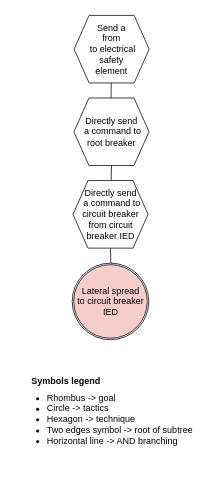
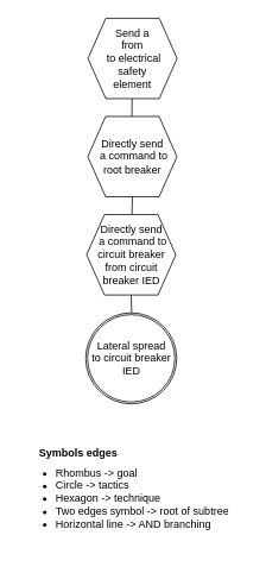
  <mxCell id="0" />
  <mxCell id="1" parent="0" />
- <mxCell id="2" value="&lt;font style=&quot;font-size: 12px&quot;&gt;Symbols legend&lt;/font&gt;" style="text;strokeColor=none;fillColor=none;html=1;fontSize=24;fontStyle=1;verticalAlign=middle;align=center;" parent="1" vertex="1"><mxGeometry x="37" y="484" width="100" height="40" as="geometry" /></mxCell>
+ <mxCell id="2" value="&lt;font style=&quot;font-size: 12px&quot;&gt;Symbols edges&lt;/font&gt;" style="text;strokeColor=none;fillColor=none;html=1;fontSize=24;fontStyle=1;verticalAlign=middle;align=center;" parent="1" vertex="1"><mxGeometry x="37" y="484" width="100" height="40" as="geometry" /></mxCell>
  <mxCell id="3" value="&lt;ul&gt;&lt;li&gt;&lt;span&gt;Rhombus -&amp;gt; goal&lt;/span&gt;&lt;/li&gt;&lt;li&gt;&lt;span&gt;Circle -&amp;gt; tactics&lt;/span&gt;&lt;br&gt;&lt;/li&gt;&lt;li&gt;Hexagon -&amp;gt; technique&lt;/li&gt;&lt;li&gt;Two edges symbol -&amp;gt; root of subtree&lt;/li&gt;&lt;li&gt;Horizontal line -&amp;gt; AND branching&lt;/li&gt;&lt;/ul&gt;" style="text;strokeColor=none;fillColor=none;html=1;whiteSpace=wrap;verticalAlign=middle;overflow=hidden;fontSize=12;" parent="1" vertex="1"><mxGeometry x="20" y="496" width="256" height="124" as="geometry" /></mxCell>
  <mxCell id="4" value="" style="endArrow=none;html=1;rounded=0;exitX=0.5;exitY=1;exitDx=0;exitDy=0;" parent="1" edge="1"><mxGeometry width="50" height="50" relative="1" as="geometry"><mxPoint x="147.5" y="110" as="sourcePoint" /><mxPoint x="147.12" y="140.004" as="targetPoint" /><Array as="points" /></mxGeometry></mxCell>
  <mxCell id="5" value="&lt;span style=&quot;font-family: &amp;#34;helvetica&amp;#34;&quot;&gt;Send a&lt;/span&gt;&lt;br style=&quot;font-family: &amp;#34;helvetica&amp;#34;&quot;&gt;&lt;span style=&quot;font-family: &amp;#34;helvetica&amp;#34;&quot;&gt;from&lt;/span&gt;&lt;br style=&quot;font-family: &amp;#34;helvetica&amp;#34;&quot;&gt;&lt;span style=&quot;font-family: &amp;#34;helvetica&amp;#34;&quot;&gt;&amp;nbsp;to electrical safety&lt;/span&gt;&lt;br style=&quot;font-family: &amp;#34;helvetica&amp;#34;&quot;&gt;&lt;span style=&quot;font-family: &amp;#34;helvetica&amp;#34;&quot;&gt;element&lt;/span&gt;" style="shape=hexagon;perimeter=hexagonPerimeter2;whiteSpace=wrap;html=1;fixedSize=1;" parent="1" vertex="1"><mxGeometry x="98" y="20" width="100" height="90" as="geometry" /></mxCell>
  <mxCell id="6" value="" style="endArrow=none;html=1;rounded=0;exitX=0.5;exitY=1;exitDx=0;exitDy=0;entryX=0.5;entryY=0;entryDx=0;entryDy=0;" parent="1" source="7" edge="1"><mxGeometry width="50" height="50" relative="1" as="geometry"><mxPoint x="146.29" y="348" as="sourcePoint" /><mxPoint x="147" y="352" as="targetPoint" /><Array as="points" /></mxGeometry></mxCell>
  <mxCell id="7" value="&lt;span style=&quot;font-family: &amp;#34;helvetica&amp;#34;&quot;&gt;Directly send&lt;br&gt;&amp;nbsp;a&amp;nbsp;&lt;/span&gt;&lt;span style=&quot;font-family: &amp;#34;helvetica&amp;#34;&quot;&gt;command&amp;nbsp;&lt;/span&gt;&lt;span style=&quot;font-family: &amp;#34;helvetica&amp;#34;&quot;&gt;to circuit breaker from circuit breaker IED&lt;/span&gt;" style="shape=hexagon;perimeter=hexagonPerimeter2;whiteSpace=wrap;html=1;fixedSize=1;" parent="1" vertex="1"><mxGeometry x="96.5" y="240" width="100" height="90" as="geometry" /></mxCell>
  <mxCell id="8" value="&lt;span style=&quot;font-family: &amp;#34;helvetica&amp;#34;&quot;&gt;Directly send&lt;br&gt;&amp;nbsp;a&amp;nbsp;&lt;/span&gt;&lt;span style=&quot;font-family: &amp;#34;helvetica&amp;#34;&quot;&gt;command&amp;nbsp;&lt;/span&gt;&lt;span style=&quot;font-family: &amp;#34;helvetica&amp;#34;&quot;&gt;to root breaker&lt;/span&gt;" style="shape=hexagon;perimeter=hexagonPerimeter2;whiteSpace=wrap;html=1;fixedSize=1;" parent="1" vertex="1"><mxGeometry x="97.79" y="130" width="100" height="90" as="geometry" /></mxCell>
  <mxCell id="9" value="" style="endArrow=none;html=1;rounded=0;exitX=0.5;exitY=1;exitDx=0;exitDy=0;" parent="1" source="8" target="7" edge="1"><mxGeometry width="50" height="50" relative="1" as="geometry"><mxPoint x="157.5" y="120" as="sourcePoint" /><mxPoint x="157.12" y="150.004" as="targetPoint" /><Array as="points" /></mxGeometry></mxCell>
  <mxCell id="10" value="" style="ellipse;whiteSpace=wrap;html=1;aspect=fixed;" parent="1" vertex="1"><mxGeometry x="95.5" y="350" width="102" height="102" as="geometry" /></mxCell>
- <mxCell id="11" value="Lateral spread&lt;br&gt;to circuit breaker IED" style="ellipse;whiteSpace=wrap;html=1;aspect=fixed;fillColor=#f8cecc;" parent="1" vertex="1"><mxGeometry x="97.5" y="352" width="98" height="98" as="geometry" /></mxCell>
+ <mxCell id="11" value="Lateral spread&lt;br&gt;to circuit breaker IED" style="ellipse;whiteSpace=wrap;html=1;aspect=fixed;" parent="1" vertex="1"><mxGeometry x="97.5" y="352" width="98" height="98" as="geometry" /></mxCell>
